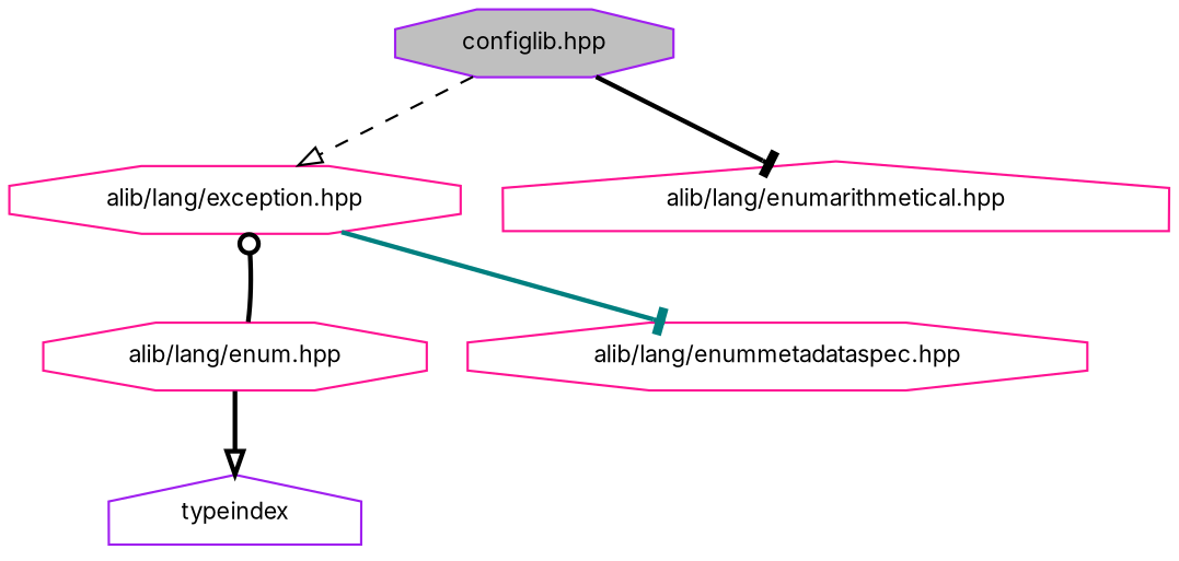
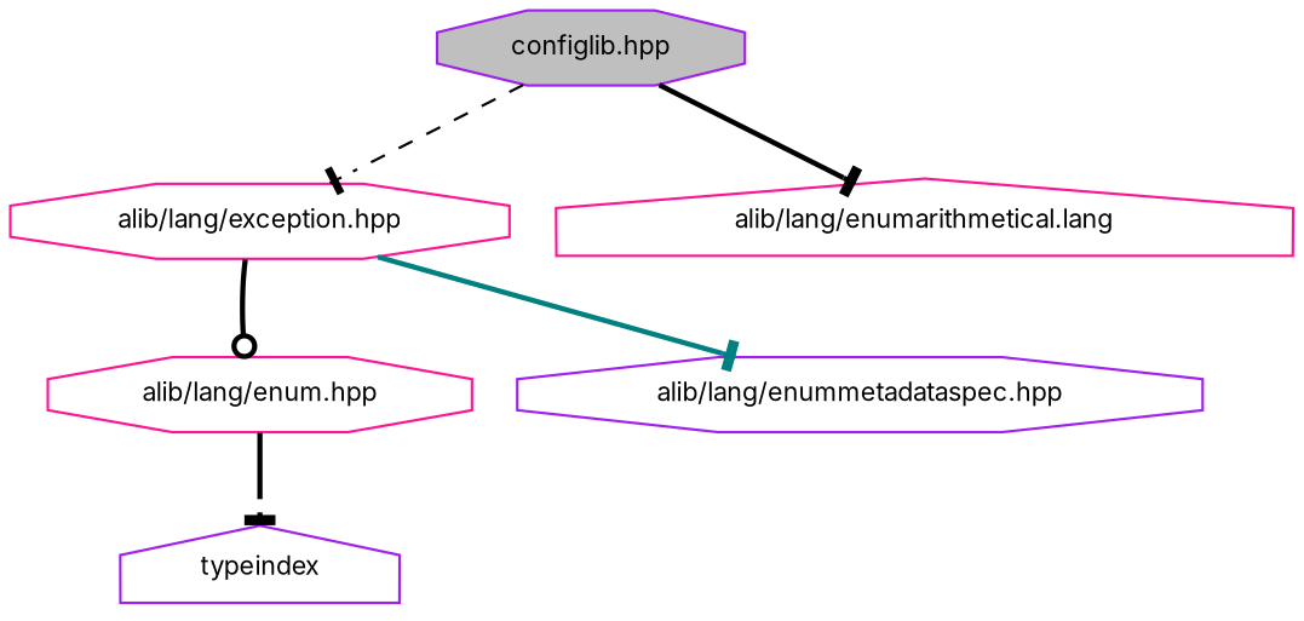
  digraph {
    fontname=Inter
    node [color=deeppink fillcolor=white fontname=Inter fontsize=10 shape=octagon style=filled]
    edge [arrowhead=onormal color=black fontname=Inter fontsize=10 labelfontname=Helvetica labelfontsize=10 style=bold]
    n1 [color=purple fillcolor=grey75 fontcolor=black height=0.2 label="configlib.hpp" width=0.4]
    n2 [height=0.2 label="alib/lang/exception.hpp" width=0.4]
-   n3 [height=0.2 label="alib/lang/enumarithmetical.hpp" shape=house width=0.4]
+   n3 [height=0.2 label="alib/lang/enumarithmetical.lang" shape=house width=0.4]
    n4 [height=0.2 label="alib/lang/enum.hpp" width=0.4]
-   n5 [height=0.2 label="alib/lang/enummetadataspec.hpp" width=0.4]
+   n5 [color=purple height=0.2 label="alib/lang/enummetadataspec.hpp" width=0.4]
    n6 [color=purple height=0.2 label=typeindex shape=house width=0.4]
-   n1 -> n2 [style=dashed]
+   n1 -> n2 [arrowhead=tee style=dashed]
    n1 -> n3 [arrowhead=tee]
-   n4 -> n2 [arrowhead=odot]
+   n2 -> n4 [arrowhead=odot]
    n2 -> n5 [arrowhead=tee color=teal]
-   n4 -> n6
+   n4 -> n6 [arrowhead=tee]
  }
